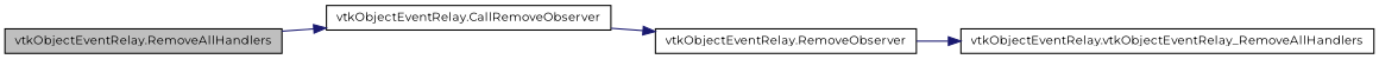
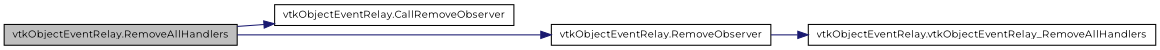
  digraph {
    fontname=Montserrat
    rankdir=LR
    node [color=black fontname=Montserrat fontsize=10 shape=record]
    edge [color=midnightblue fontname=Montserrat fontsize=10 labelfontname=FreeSans labelfontsize=10 style=solid]
    n1 [fillcolor=grey75 fontcolor=black height=0.2 label="vtkObjectEventRelay.RemoveAllHandlers" style=filled width=0.4]
    n2 [height=0.2 label="vtkObjectEventRelay.CallRemoveObserver" width=0.4]
    n3 [height=0.2 label="vtkObjectEventRelay.RemoveObserver" width=0.4]
    n4 [height=0.2 label="vtkObjectEventRelay.vtkObjectEventRelay_RemoveAllHandlers" width=0.4]
    n1 -> n2
-   n2 -> n3
+   n1 -> n3
    n3 -> n4
  }
